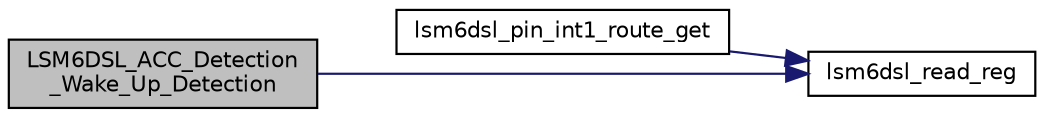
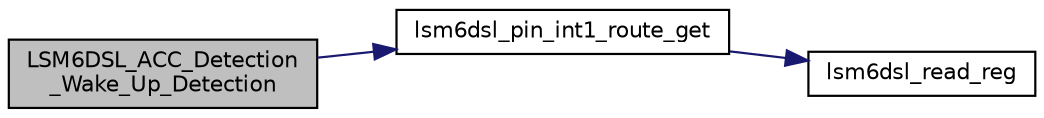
  digraph {
    rankdir=LR
    node [color=black fillcolor=white fontname=Helvetica fontsize=10 shape=record style=filled]
    edge [color=midnightblue fontname=Helvetica fontsize=10 labelfontname=Helvetica labelfontsize=10 style=solid]
    n1 [fillcolor=grey75 fontcolor=black height=0.2 label="LSM6DSL_ACC_Detection\l_Wake_Up_Detection" width=0.4]
    n2 [height=0.2 label=lsm6dsl_pin_int1_route_get width=0.4]
    n3 [height=0.2 label=lsm6dsl_read_reg width=0.4]
-   n1 -> n3
+   n1 -> n2
    n2 -> n3
  }
